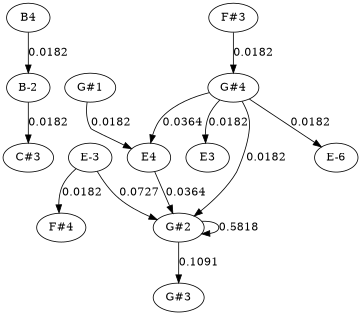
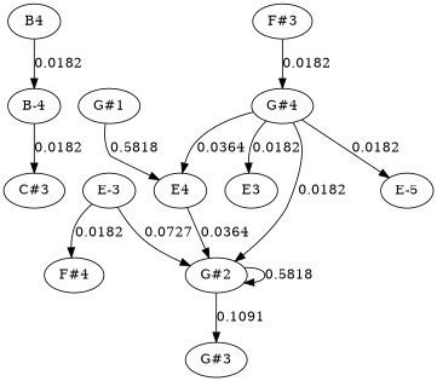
  strict graph {
    edge [arrowtype=normal dir=forward]
-   "B-4" [height=0.5 width=0.75 label="B-2"]
+   "B-4" [height=0.5 width=0.75]
    "C#3" [height=0.5 width=0.75187]
    B4 [height=0.5 width=0.75]
    E3 [height=0.5 width=0.75]
    "E-3" [height=0.5 width=0.75]
    "F#4" [height=0.5 width=0.75]
    "G#2" [height=0.5 width=0.75927]
    "G#3" [height=0.5 width=0.75927]
    E4 [height=0.5 width=0.75]
    "F#3" [height=0.5 width=0.75]
    "G#4" [height=0.5 width=0.75927]
-   "E-5" [height=0.5 width=0.75 label="E-6"]
+   "E-5" [height=0.5 width=0.75]
    "G#1" [height=0.5 width=0.75927]
    "B-4" -- "C#3" [label=0.0182]
    B4 -- "B-4" [label=0.0182]
    "E-3" -- "F#4" [label=0.0182]
    "E-3" -- "G#2" [label=0.0727]
    "G#2" -- "G#2" [label=0.5818]
    "G#2" -- "G#3" [label=0.1091]
    E4 -- "G#2" [label=0.0364]
    "F#3" -- "G#4" [label=0.0182]
    "G#4" -- E3 [label=0.0182]
    "G#4" -- "G#2" [label=0.0182]
    "G#4" -- E4 [label=0.0364]
    "G#4" -- "E-5" [label=0.0182]
-   "G#1" -- E4 [label=0.0182]
+   "G#1" -- E4 [label=0.5818]
  }
